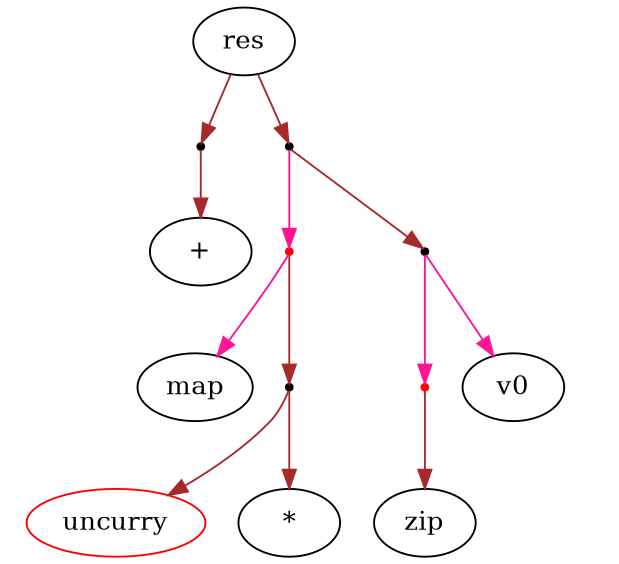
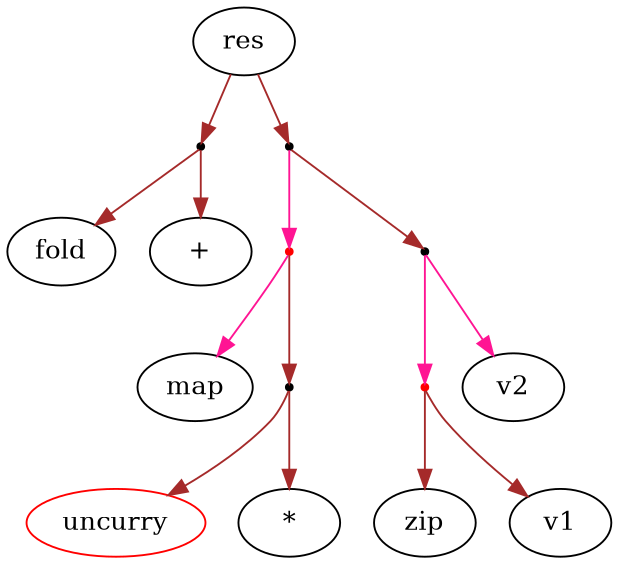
  digraph {
    node [shape=ellipse]
    edge [color=brown]
    n1 [label=res]
    t1 [shape=point]
    t2 [shape=point]
+   n4 [label=fold]
    n5 [label="+"]
    t3 [color=red shape=point]
    t4 [shape=point]
    n8 [label=map]
    t5 [shape=point]
    t6 [color=red shape=point]
-   n11 [label=v0]
+   n11 [label=v2]
    n12 [color=red label=uncurry]
    n13 [label="*"]
    n14 [label=zip]
+   n15 [label=v1]
    n1 -> t1
    n1 -> t2
+   t1 -> n4
    t1 -> n5
    t2 -> t3 [color=deeppink]
    t2 -> t4
    t3 -> n8 [color=deeppink]
    t3 -> t5
    t4 -> t6 [color=deeppink]
    t4 -> n11 [color=deeppink]
    t5 -> n12
    t5 -> n13
    t6 -> n14
+   t6 -> n15
  }
